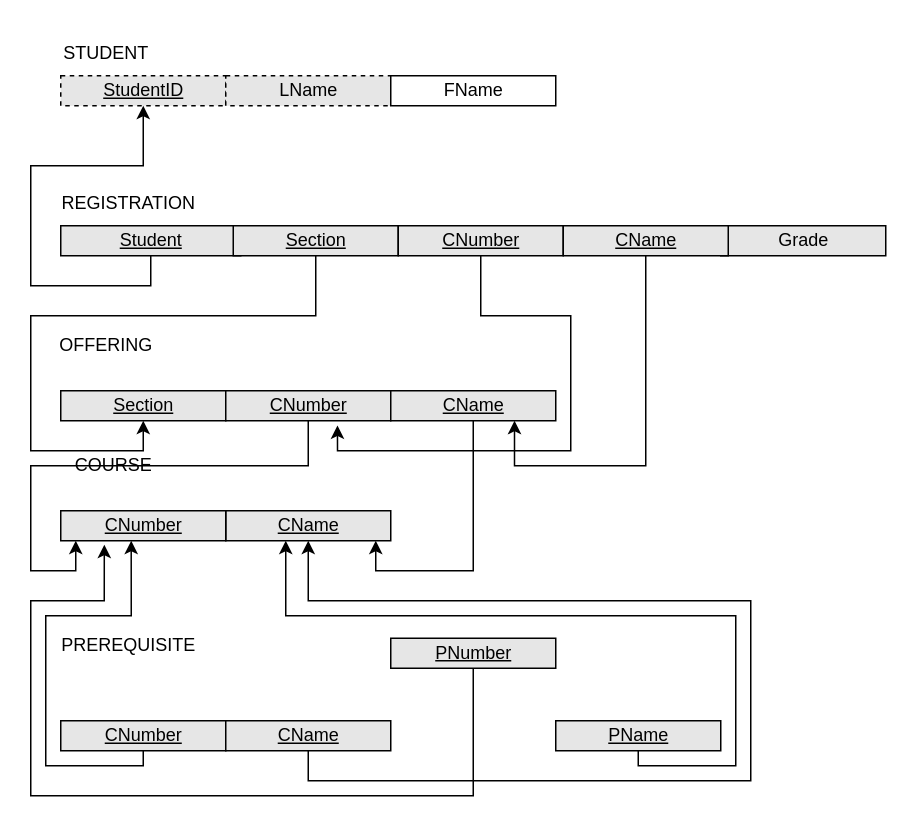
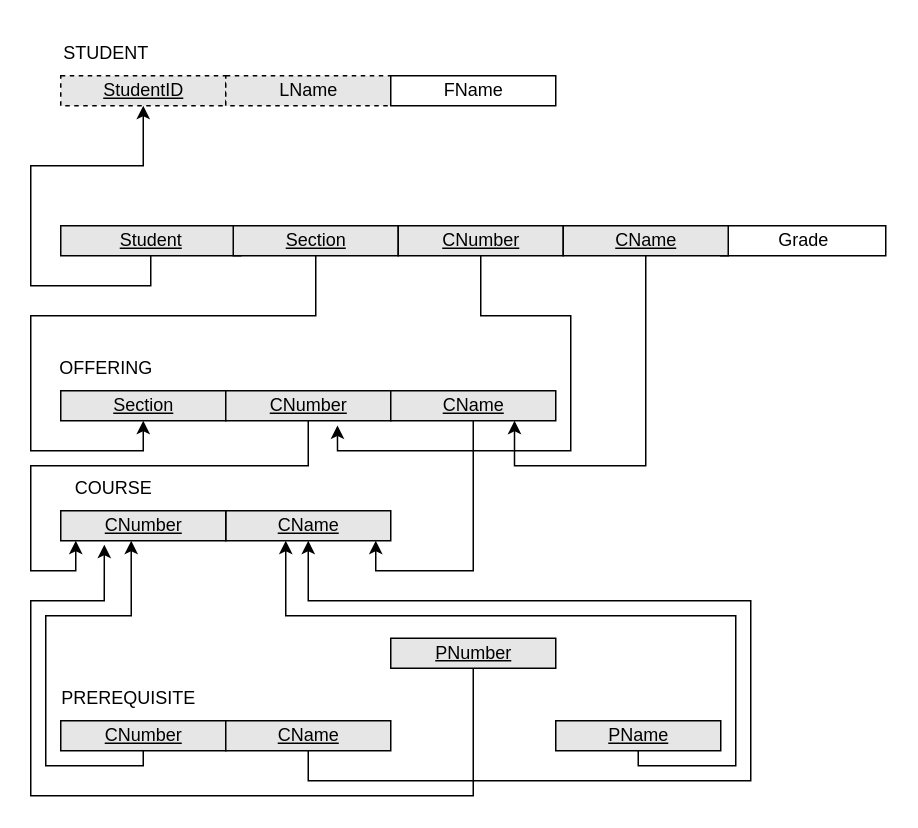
  <mxCell id="0" />
  <mxCell id="1" parent="0" />
  <mxCell id="2" value="&lt;u&gt;StudentID&lt;/u&gt;" style="html=1;fillColor=#E6E6E6;dashed=1;" parent="1" vertex="1"><mxGeometry x="40" y="50" width="110" height="20" as="geometry" /></mxCell>
  <mxCell id="3" value="LName" style="html=1;fillColor=#E6E6E6;dashed=1;" parent="1" vertex="1"><mxGeometry x="150" y="50" width="110" height="20" as="geometry" /></mxCell>
  <mxCell id="4" value="FName" style="html=1;fillColor=#ffffff;" parent="1" vertex="1"><mxGeometry x="260" y="50" width="110" height="20" as="geometry" /></mxCell>
  <mxCell id="5" value="STUDENT" style="text;html=1;align=center;verticalAlign=middle;resizable=0;points=[];autosize=1;strokeColor=none;fillColor=none;" parent="1" vertex="1"><mxGeometry x="30" y="20" width="80" height="30" as="geometry" /></mxCell>
  <mxCell id="6" style="edgeStyle=orthogonalEdgeStyle;rounded=0;orthogonalLoop=1;jettySize=auto;html=1;exitX=0.5;exitY=1;exitDx=0;exitDy=0;entryX=0.5;entryY=1;entryDx=0;entryDy=0;" parent="1" source="7" target="2" edge="1"><mxGeometry relative="1" as="geometry" /></mxCell>
  <mxCell id="7" value="&lt;u&gt;Student&lt;/u&gt;" style="html=1;fillColor=#E6E6E6;" parent="1" vertex="1"><mxGeometry x="40" y="150" width="120" height="20" as="geometry" /></mxCell>
  <mxCell id="8" style="edgeStyle=orthogonalEdgeStyle;rounded=0;orthogonalLoop=1;jettySize=auto;html=1;exitX=0.5;exitY=1;exitDx=0;exitDy=0;entryX=0.5;entryY=1;entryDx=0;entryDy=0;" parent="1" source="9" target="13" edge="1"><mxGeometry relative="1" as="geometry"><Array as="points"><mxPoint x="210" y="210" /><mxPoint x="20" y="210" /><mxPoint x="20" y="300" /><mxPoint x="95" y="300" /></Array></mxGeometry></mxCell>
  <mxCell id="9" value="&lt;u&gt;Section&lt;/u&gt;" style="html=1;fillColor=#E6E6E6;" parent="1" vertex="1"><mxGeometry x="155" y="150" width="110" height="20" as="geometry" /></mxCell>
- <mxCell id="10" value="REGISTRATION" style="text;html=1;align=center;verticalAlign=middle;resizable=0;points=[];autosize=1;strokeColor=none;fillColor=none;" parent="1" vertex="1"><mxGeometry x="30" y="120" width="110" height="30" as="geometry" /></mxCell>
  <mxCell id="11" value="&lt;u&gt;CName&lt;/u&gt;" style="html=1;fillColor=#E6E6E6;" parent="1" vertex="1"><mxGeometry x="150" y="340" width="110" height="20" as="geometry" /></mxCell>
- <mxCell id="12" value="COURSE" style="text;html=1;align=center;verticalAlign=middle;resizable=0;points=[];autosize=1;strokeColor=none;fillColor=none;" parent="1" vertex="1"><mxGeometry x="40" y="295" width="70" height="30" as="geometry" /></mxCell>
+ <mxCell id="12" value="COURSE" style="text;html=1;align=center;verticalAlign=middle;resizable=0;points=[];autosize=1;strokeColor=none;fillColor=none;" parent="1" vertex="1"><mxGeometry x="40" y="310" width="70" height="30" as="geometry" /></mxCell>
  <mxCell id="13" value="&lt;u&gt;Section&lt;/u&gt;" style="html=1;fillColor=#E6E6E6;" parent="1" vertex="1"><mxGeometry x="40" y="260" width="110" height="20" as="geometry" /></mxCell>
  <mxCell id="14" style="edgeStyle=orthogonalEdgeStyle;rounded=0;orthogonalLoop=1;jettySize=auto;html=1;exitX=0.5;exitY=1;exitDx=0;exitDy=0;entryX=0.091;entryY=1;entryDx=0;entryDy=0;entryPerimeter=0;" parent="1" source="15" target="17" edge="1"><mxGeometry relative="1" as="geometry"><mxPoint x="240" y="430" as="targetPoint" /><Array as="points"><mxPoint x="205" y="310" /><mxPoint x="20" y="310" /><mxPoint x="20" y="380" /><mxPoint x="50" y="380" /></Array></mxGeometry></mxCell>
  <mxCell id="15" value="&lt;u&gt;CNumber&lt;/u&gt;" style="html=1;fillColor=#E6E6E6;" parent="1" vertex="1"><mxGeometry x="150" y="260" width="110" height="20" as="geometry" /></mxCell>
- <mxCell id="16" value="OFFERING" style="text;html=1;align=center;verticalAlign=middle;resizable=0;points=[];autosize=1;strokeColor=none;fillColor=none;" parent="1" vertex="1"><mxGeometry x="25" y="215" width="90" height="30" as="geometry" /></mxCell>
+ <mxCell id="16" value="OFFERING" style="text;html=1;align=center;verticalAlign=middle;resizable=0;points=[];autosize=1;strokeColor=none;fillColor=none;" parent="1" vertex="1"><mxGeometry x="25" y="230" width="90" height="30" as="geometry" /></mxCell>
  <mxCell id="17" value="&lt;u&gt;CNumber&lt;/u&gt;" style="html=1;fillColor=#E6E6E6;" parent="1" vertex="1"><mxGeometry x="40" y="340" width="110" height="20" as="geometry" /></mxCell>
- <mxCell id="18" value="Grade" style="html=1;fillColor=#E6E6E6;" parent="1" vertex="1"><mxGeometry x="480" y="150" width="110" height="20" as="geometry" /></mxCell>
+ <mxCell id="18" value="Grade" style="html=1;fillColor=#ffffff;" parent="1" vertex="1"><mxGeometry x="480" y="150" width="110" height="20" as="geometry" /></mxCell>
  <mxCell id="19" style="edgeStyle=orthogonalEdgeStyle;rounded=0;orthogonalLoop=1;jettySize=auto;html=1;exitX=0.5;exitY=1;exitDx=0;exitDy=0;entryX=0.264;entryY=1.133;entryDx=0;entryDy=0;entryPerimeter=0;" parent="1" source="20" target="17" edge="1"><mxGeometry relative="1" as="geometry"><Array as="points"><mxPoint x="315" y="530" /><mxPoint x="20" y="530" /><mxPoint x="20" y="400" /><mxPoint x="69" y="400" /></Array></mxGeometry></mxCell>
  <mxCell id="20" value="&lt;u&gt;PNumber&lt;/u&gt;" style="html=1;fillColor=#E6E6E6;" parent="1" vertex="1"><mxGeometry x="260" y="425" width="110" height="20" as="geometry" /></mxCell>
- <mxCell id="21" value="PREREQUISITE" style="text;html=1;align=center;verticalAlign=middle;resizable=0;points=[];autosize=1;strokeColor=none;fillColor=none;" parent="1" vertex="1"><mxGeometry x="30" y="415" width="110" height="30" as="geometry" /></mxCell>
+ <mxCell id="21" value="PREREQUISITE" style="text;html=1;align=center;verticalAlign=middle;resizable=0;points=[];autosize=1;strokeColor=none;fillColor=none;" parent="1" vertex="1"><mxGeometry x="30" y="450" width="110" height="30" as="geometry" /></mxCell>
  <mxCell id="22" style="edgeStyle=orthogonalEdgeStyle;rounded=0;orthogonalLoop=1;jettySize=auto;html=1;exitX=0.5;exitY=1;exitDx=0;exitDy=0;entryX=0.427;entryY=1;entryDx=0;entryDy=0;entryPerimeter=0;" parent="1" source="23" target="17" edge="1"><mxGeometry relative="1" as="geometry"><Array as="points"><mxPoint x="95" y="510" /><mxPoint x="30" y="510" /><mxPoint x="30" y="410" /><mxPoint x="87" y="410" /></Array></mxGeometry></mxCell>
  <mxCell id="23" value="&lt;u&gt;CNumber&lt;/u&gt;" style="html=1;fillColor=#E6E6E6;" parent="1" vertex="1"><mxGeometry x="40" y="480" width="110" height="20" as="geometry" /></mxCell>
  <mxCell id="24" style="edgeStyle=orthogonalEdgeStyle;rounded=0;orthogonalLoop=1;jettySize=auto;html=1;exitX=0.5;exitY=1;exitDx=0;exitDy=0;" parent="1" source="25" edge="1"><mxGeometry relative="1" as="geometry"><mxPoint x="250" y="360" as="targetPoint" /><Array as="points"><mxPoint x="315" y="380" /><mxPoint x="250" y="380" /><mxPoint x="250" y="360" /></Array></mxGeometry></mxCell>
  <mxCell id="25" value="&lt;u&gt;CName&lt;/u&gt;" style="html=1;fillColor=#E6E6E6;" parent="1" vertex="1"><mxGeometry x="260" y="260" width="110" height="20" as="geometry" /></mxCell>
  <mxCell id="26" style="edgeStyle=orthogonalEdgeStyle;rounded=0;orthogonalLoop=1;jettySize=auto;html=1;exitX=0.5;exitY=1;exitDx=0;exitDy=0;entryX=0.5;entryY=1;entryDx=0;entryDy=0;" parent="1" source="27" target="11" edge="1"><mxGeometry relative="1" as="geometry"><Array as="points"><mxPoint x="205" y="520" /><mxPoint x="500" y="520" /><mxPoint x="500" y="400" /><mxPoint x="205" y="400" /></Array></mxGeometry></mxCell>
  <mxCell id="27" value="&lt;u&gt;CName&lt;/u&gt;" style="html=1;fillColor=#E6E6E6;" parent="1" vertex="1"><mxGeometry x="150" y="480" width="110" height="20" as="geometry" /></mxCell>
  <mxCell id="28" style="edgeStyle=orthogonalEdgeStyle;rounded=0;orthogonalLoop=1;jettySize=auto;html=1;exitX=0.5;exitY=1;exitDx=0;exitDy=0;" parent="1" edge="1"><mxGeometry relative="1" as="geometry"><mxPoint x="425" y="500" as="sourcePoint" /><mxPoint x="190" y="360" as="targetPoint" /><Array as="points"><mxPoint x="425" y="510" /><mxPoint x="490" y="510" /><mxPoint x="490" y="410" /><mxPoint x="190" y="410" /><mxPoint x="190" y="362" /></Array></mxGeometry></mxCell>
  <mxCell id="29" value="&lt;u&gt;PName&lt;/u&gt;" style="html=1;fillColor=#E6E6E6;" parent="1" vertex="1"><mxGeometry x="370" y="480" width="110" height="20" as="geometry" /></mxCell>
  <mxCell id="30" style="edgeStyle=orthogonalEdgeStyle;rounded=0;orthogonalLoop=1;jettySize=auto;html=1;exitX=0.5;exitY=1;exitDx=0;exitDy=0;entryX=0.677;entryY=1.156;entryDx=0;entryDy=0;entryPerimeter=0;" parent="1" source="31" target="15" edge="1"><mxGeometry relative="1" as="geometry"><Array as="points"><mxPoint x="320" y="210" /><mxPoint x="380" y="210" /><mxPoint x="380" y="300" /><mxPoint x="225" y="300" /></Array></mxGeometry></mxCell>
  <mxCell id="31" value="&lt;u&gt;CNumber&lt;/u&gt;" style="html=1;fillColor=#E6E6E6;" parent="1" vertex="1"><mxGeometry x="265" y="150" width="110" height="20" as="geometry" /></mxCell>
  <mxCell id="32" style="edgeStyle=orthogonalEdgeStyle;rounded=0;orthogonalLoop=1;jettySize=auto;html=1;exitX=0.5;exitY=1;exitDx=0;exitDy=0;entryX=0.75;entryY=1;entryDx=0;entryDy=0;" parent="1" source="33" target="25" edge="1"><mxGeometry relative="1" as="geometry"><Array as="points"><mxPoint x="430" y="310" /><mxPoint x="343" y="310" /></Array></mxGeometry></mxCell>
  <mxCell id="33" value="&lt;u&gt;CName&lt;/u&gt;" style="html=1;fillColor=#E6E6E6;" parent="1" vertex="1"><mxGeometry x="375" y="150" width="110" height="20" as="geometry" /></mxCell>
